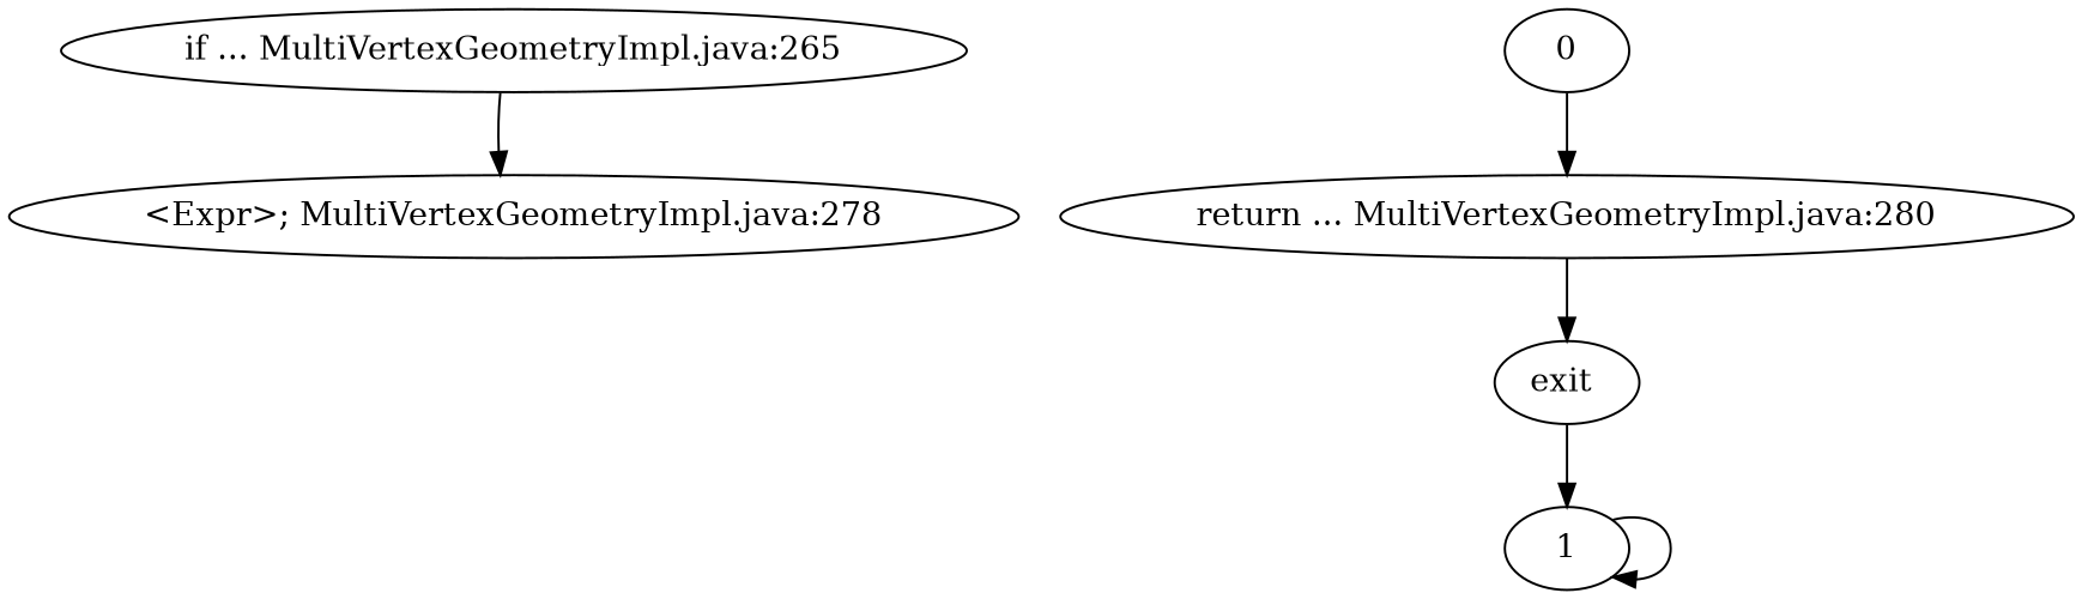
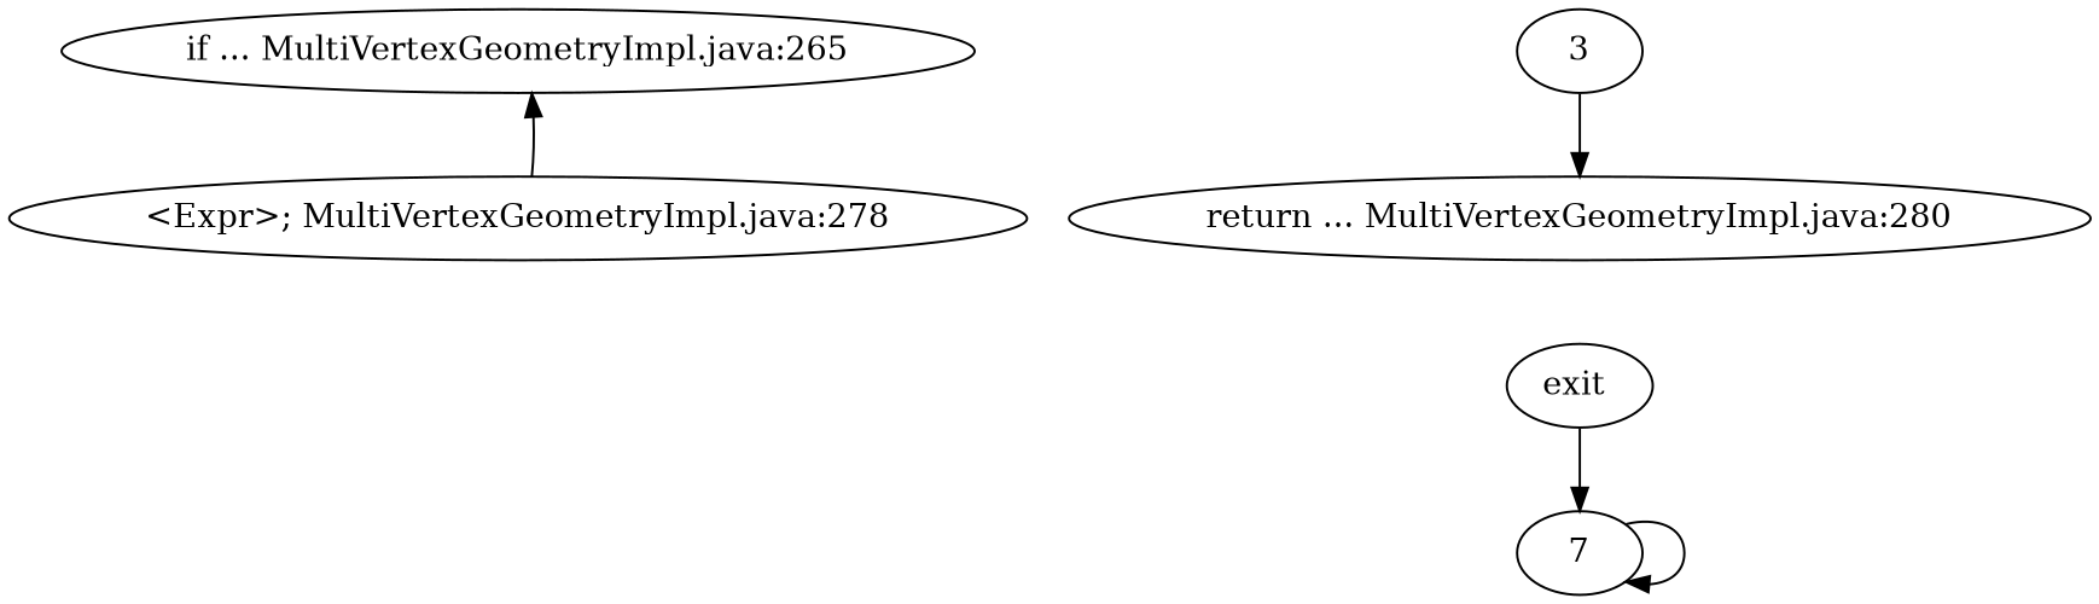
  strict digraph {
    n1 [label="if ... MultiVertexGeometryImpl.java:265"]
    "<Expr>; MultiVertexGeometryImpl.java:278"
-   0
+   0 [label=3]
    "return ... MultiVertexGeometryImpl.java:280"
    "exit "
-   1
-   n1 -> "<Expr>; MultiVertexGeometryImpl.java:278"
+   1 [label=7]
+   "<Expr>; MultiVertexGeometryImpl.java:278" -> n1
    0 -> "return ... MultiVertexGeometryImpl.java:280"
-   "return ... MultiVertexGeometryImpl.java:280" -> "exit "
    "exit " -> 1
    1 -> 1
  }
